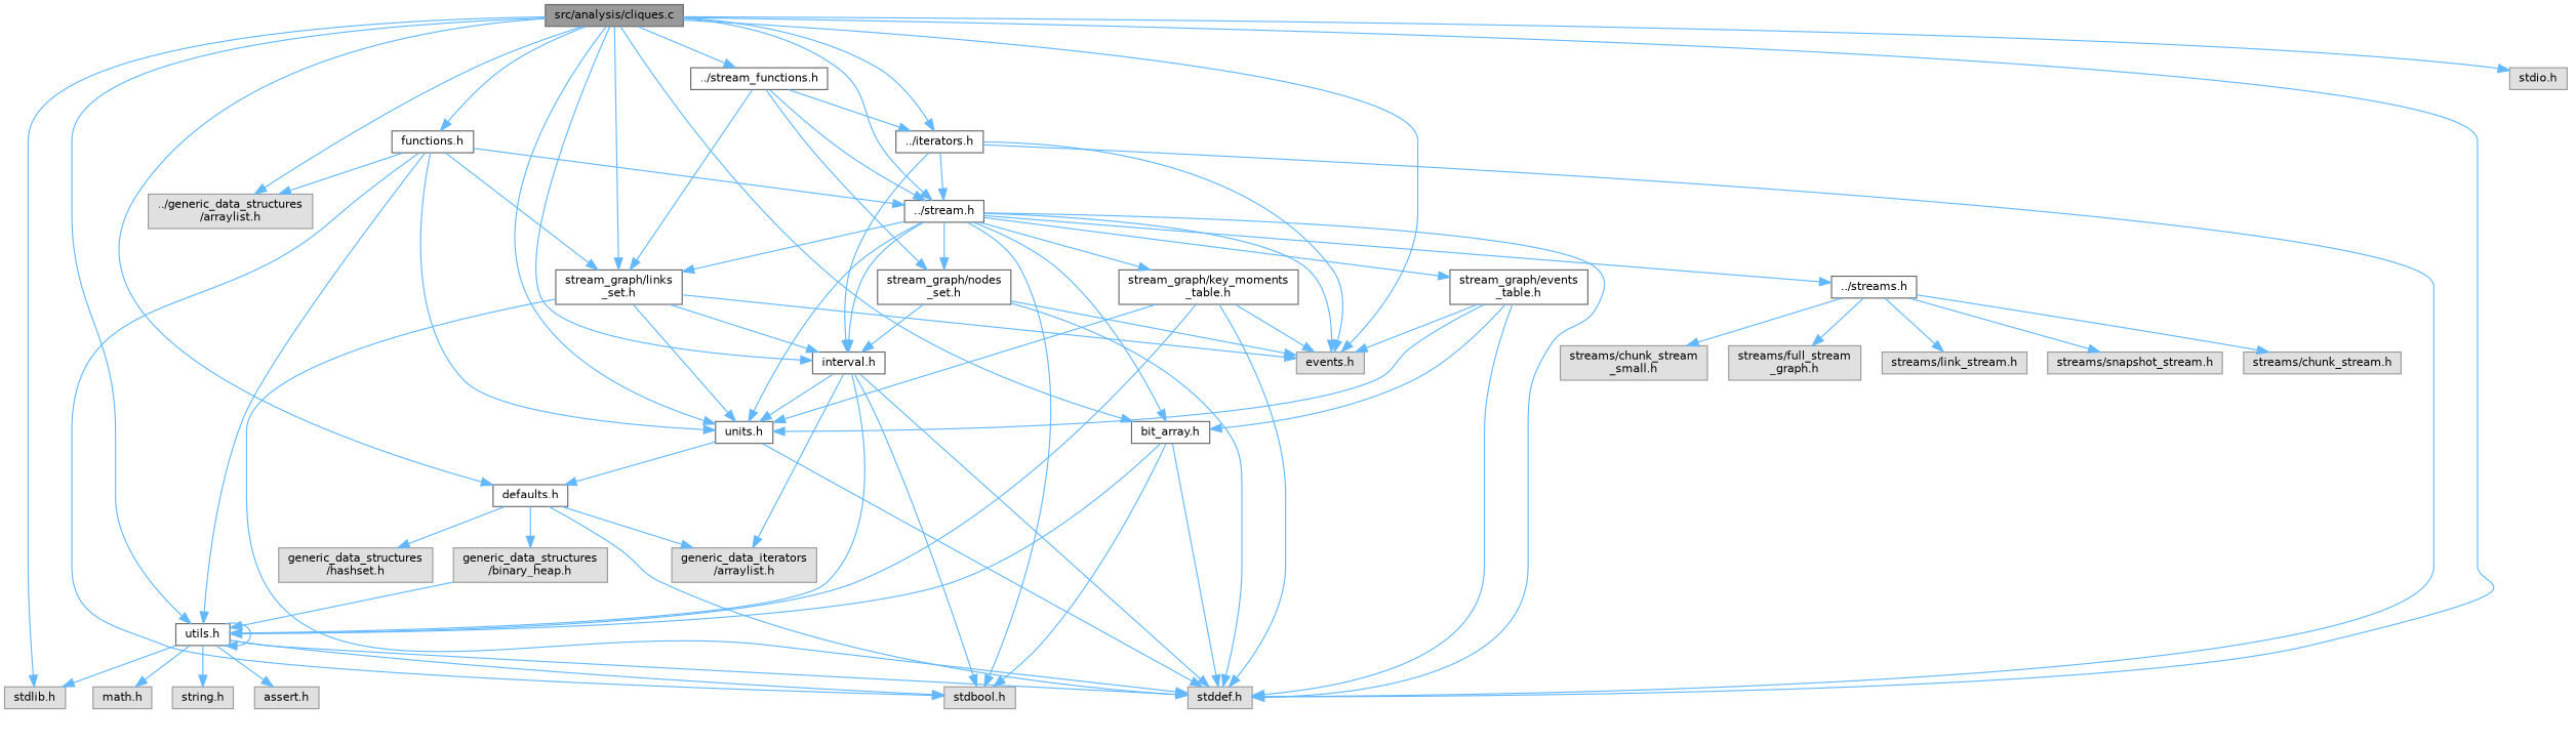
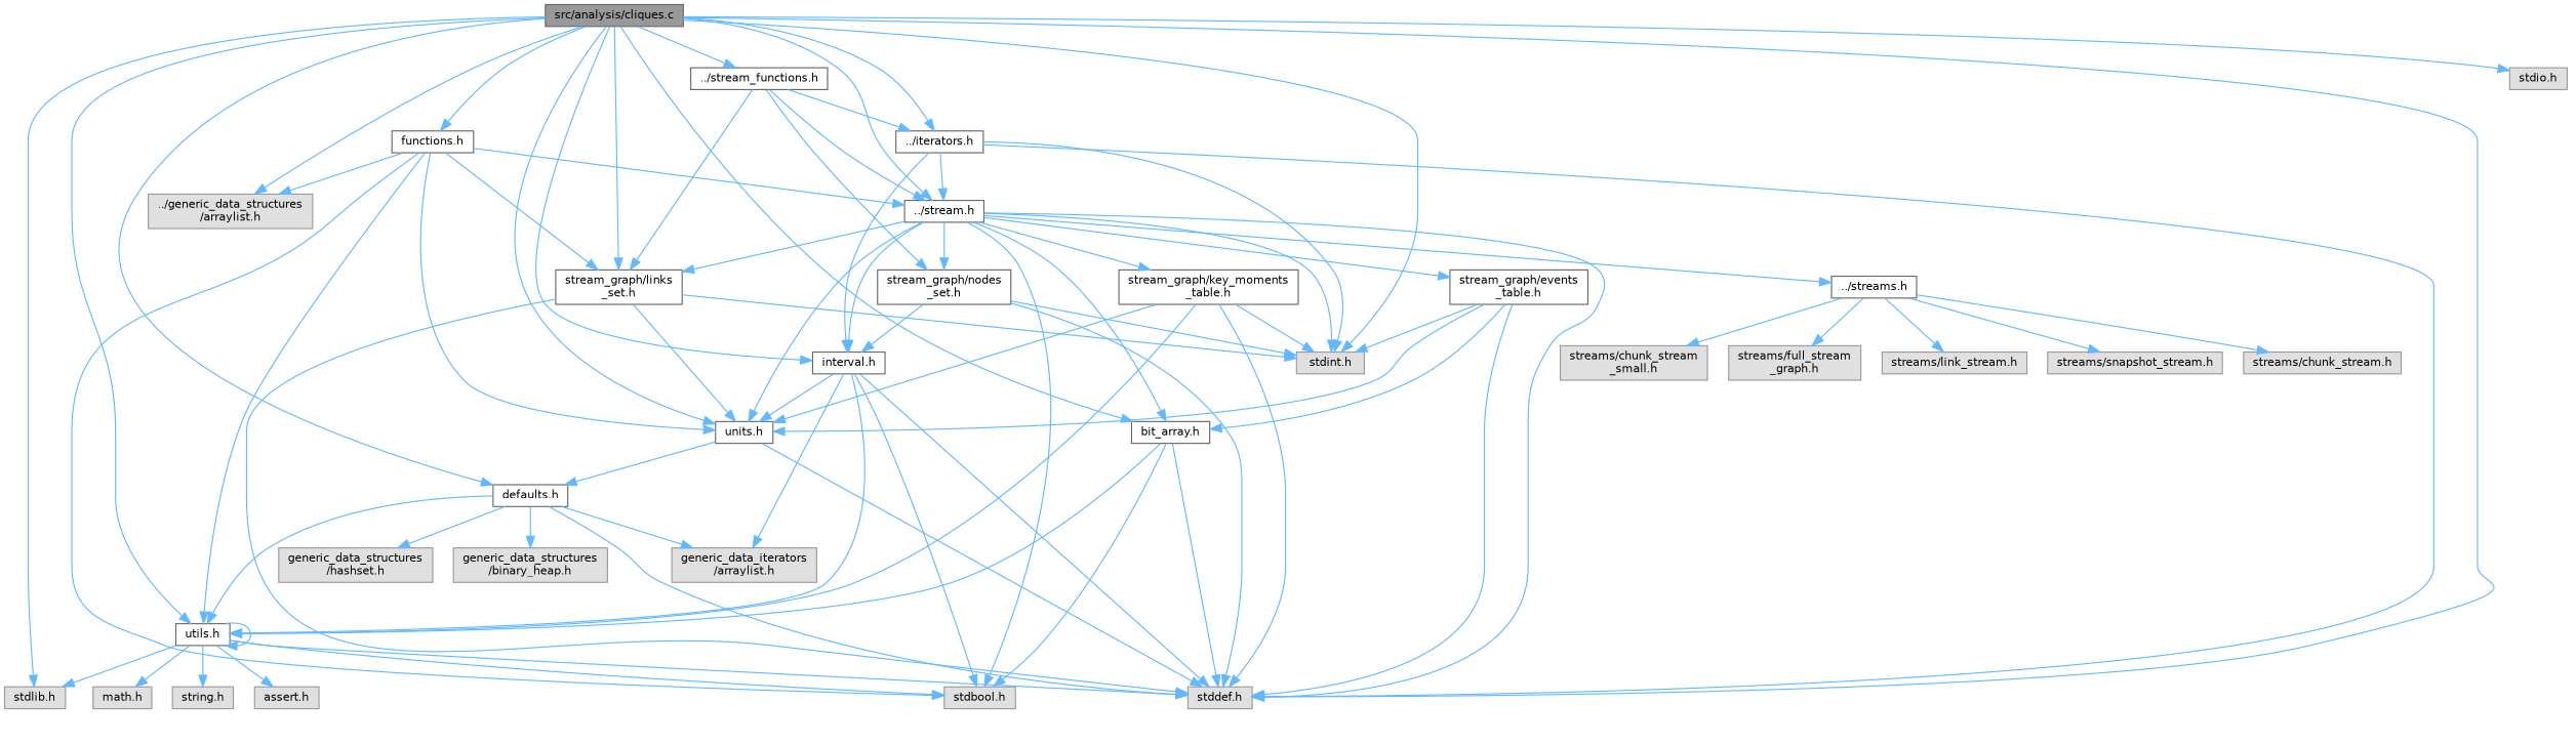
  digraph {
    node [color=grey60 fillcolor="#E0E0E0" fontname=Helvetica fontsize=10 shape=box style=filled]
    edge [color=steelblue1 fontname=Helvetica fontsize=10 labelfontname=Helvetica labelfontsize=10 style=solid]
    n1 [color=gray40 fillcolor=grey60 fontcolor=black height=0.2 label="src/analysis/cliques.c" width=0.4]
    n2 [color=grey40 fillcolor=white height=0.2 label="functions.h" width=0.4]
    n3 [height=0.2 label="../generic_data_structures\l/arraylist.h" width=0.4]
    n4 [color=grey40 fillcolor=white height=0.2 label="../stream.h" width=0.4]
    n5 [color=grey40 fillcolor=white height=0.2 label="bit_array.h" width=0.4]
    n6 [color=grey40 fillcolor=white height=0.2 label="utils.h" width=0.4]
    n7 [height=0.2 label="stdlib.h" width=0.4]
    n8 [height=0.2 label="stddef.h" width=0.4]
    n9 [color=grey40 fillcolor=white height=0.2 label="interval.h" width=0.4]
    n10 [color=grey40 fillcolor=white height=0.2 label="units.h" width=0.4]
    n11 [color=grey40 fillcolor=white height=0.2 label="defaults.h" width=0.4]
-   n12 [height=0.2 label="events.h" width=0.4]
+   n12 [height=0.2 label="stdint.h" width=0.4]
    n13 [color=grey40 fillcolor=white height=0.2 label="stream_graph/links\l_set.h" width=0.4]
    n14 [color=grey40 fillcolor=white height=0.2 label="../iterators.h" width=0.4]
    n15 [color=grey40 fillcolor=white height=0.2 label="../stream_functions.h" width=0.4]
    n16 [height=0.2 label="stdio.h" width=0.4]
    n17 [height=0.2 label="stdbool.h" width=0.4]
    n18 [color=grey40 fillcolor=white height=0.2 label="../streams.h" width=0.4]
    n19 [color=grey40 fillcolor=white height=0.2 label="stream_graph/events\l_table.h" width=0.4]
    n20 [color=grey40 fillcolor=white height=0.2 label="stream_graph/key_moments\l_table.h" width=0.4]
    n21 [color=grey40 fillcolor=white height=0.2 label="stream_graph/nodes\l_set.h" width=0.4]
    n22 [height=0.2 label="assert.h" width=0.4]
    n23 [height=0.2 label="math.h" width=0.4]
    n24 [height=0.2 label="string.h" width=0.4]
    n25 [height=0.2 label="generic_data_iterators\l/arraylist.h" width=0.4]
    n26 [height=0.2 label="generic_data_structures\l/binary_heap.h" width=0.4]
    n27 [height=0.2 label="generic_data_structures\l/hashset.h" width=0.4]
    n28 [height=0.2 label="streams/chunk_stream.h" width=0.4]
    n29 [height=0.2 label="streams/chunk_stream\l_small.h" width=0.4]
    n30 [height=0.2 label="streams/full_stream\l_graph.h" width=0.4]
    n31 [height=0.2 label="streams/link_stream.h" width=0.4]
    n32 [height=0.2 label="streams/snapshot_stream.h" width=0.4]
    n1 -> n2
    n1 -> n3
    n1 -> n4
    n1 -> n5
    n1 -> n6
    n1 -> n7
    n1 -> n8
    n1 -> n9
    n1 -> n10
    n1 -> n11
    n1 -> n12
    n1 -> n13
    n1 -> n14
    n1 -> n15
    n1 -> n16
    n2 -> n3
    n2 -> n4
    n2 -> n6
    n2 -> n10
    n2 -> n13
    n2 -> n17
    n4 -> n5
    n4 -> n8
    n4 -> n9
    n4 -> n10
    n4 -> n12
    n4 -> n13
    n4 -> n17
    n4 -> n18
    n4 -> n19
    n4 -> n20
    n4 -> n21
    n5 -> n6
    n5 -> n8
    n5 -> n17
    n6 -> n6
    n6 -> n7
    n6 -> n8
    n6 -> n17
    n6 -> n22
    n6 -> n23
    n6 -> n24
    n9 -> n6
    n9 -> n8
    n9 -> n10
    n9 -> n17
    n9 -> n25
    n10 -> n8
    n10 -> n11
-   n26 -> n6
+   n11 -> n6
    n11 -> n8
    n11 -> n25
    n11 -> n26
    n11 -> n27
    n13 -> n8
-   n13 -> n9
    n13 -> n10
    n13 -> n12
    n14 -> n4
    n14 -> n8
    n14 -> n9
    n14 -> n12
    n15 -> n4
    n15 -> n13
    n15 -> n14
    n15 -> n21
    n18 -> n28
    n18 -> n29
    n18 -> n30
    n18 -> n31
    n18 -> n32
    n19 -> n5
    n19 -> n8
    n19 -> n10
    n19 -> n12
    n20 -> n6
    n20 -> n8
    n20 -> n10
    n20 -> n12
    n21 -> n8
    n21 -> n9
    n21 -> n12
  }
